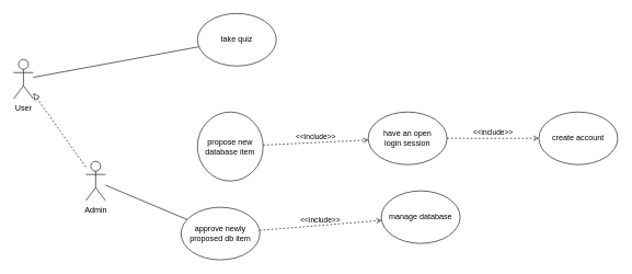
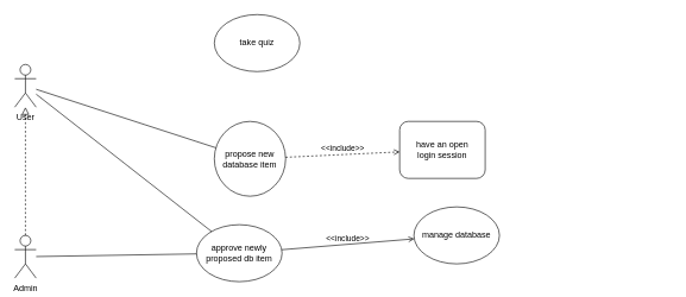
  <mxCell id="0" />
  <mxCell id="1" parent="0" />
  <mxCell id="2" value="User" style="shape=umlActor;verticalLabelPosition=bottom;verticalAlign=top;html=1;outlineConnect=0;" vertex="1" parent="1"><mxGeometry x="20" y="90" width="30" height="60" as="geometry" /></mxCell>
  <mxCell id="3" value="take quiz" style="ellipse;whiteSpace=wrap;html=1;" vertex="1" parent="1"><mxGeometry x="300" y="20" width="120" height="80" as="geometry" /></mxCell>
- <mxCell id="4" value="" style="endArrow=none;html=1;rounded=0;" edge="1" parent="1" source="2" target="3"><mxGeometry width="50" height="50" relative="1" as="geometry"><mxPoint x="460" y="210" as="sourcePoint" /><mxPoint x="510" y="160" as="targetPoint" /></mxGeometry></mxCell>
+ <mxCell id="4" value="" style="endArrow=none;html=1;rounded=0;" edge="1" parent="1" source="2" target="13"><mxGeometry width="50" height="50" relative="1" as="geometry"><mxPoint x="460" y="210" as="sourcePoint" /><mxPoint x="510" y="160" as="targetPoint" /></mxGeometry></mxCell>
  <mxCell id="5" value="propose new database item" style="ellipse;whiteSpace=wrap;html=1;" vertex="1" parent="1"><mxGeometry x="300" y="170" width="100" height="105" as="geometry" /></mxCell>
- <mxCell id="7" value="have an open &lt;br&gt;login session" style="ellipse;whiteSpace=wrap;html=1;" vertex="1" parent="1"><mxGeometry x="560" y="170" width="120" height="80" as="geometry" /></mxCell>
- <mxCell id="8" value="create account" style="ellipse;whiteSpace=wrap;html=1;" vertex="1" parent="1"><mxGeometry x="820" y="170" width="120" height="80" as="geometry" /></mxCell>
+ <mxCell id="6" value="" style="endArrow=none;html=1;rounded=0;" edge="1" parent="1" target="5" source="2"><mxGeometry width="50" height="50" relative="1" as="geometry"><mxPoint x="100" y="250" as="sourcePoint" /><mxPoint x="510" y="280" as="targetPoint" /></mxGeometry></mxCell>
+ <mxCell id="7" value="have an open &lt;br&gt;login session" style="whiteSpace=wrap;html=1;rounded=1;" vertex="1" parent="1"><mxGeometry x="560" y="170" width="120" height="80" as="geometry" /></mxCell>
  <mxCell id="9" value="&amp;lt;&amp;lt;include&amp;gt;&amp;gt;" style="html=1;verticalAlign=bottom;labelBackgroundColor=none;endArrow=open;endFill=0;dashed=1;rounded=0;" edge="1" parent="1" source="5" target="7"><mxGeometry width="160" relative="1" as="geometry"><mxPoint x="410" y="190" as="sourcePoint" /><mxPoint x="570" y="190" as="targetPoint" /></mxGeometry></mxCell>
- <mxCell id="10" value="&amp;lt;&amp;lt;include&amp;gt;&amp;gt;" style="html=1;verticalAlign=bottom;labelBackgroundColor=none;endArrow=open;endFill=0;dashed=1;rounded=0;" edge="1" parent="1" source="7" target="8"><mxGeometry width="160" relative="1" as="geometry"><mxPoint x="680" y="209.58" as="sourcePoint" /><mxPoint x="820" y="209.58" as="targetPoint" /></mxGeometry></mxCell>
- <mxCell id="11" value="Admin" style="shape=umlActor;verticalLabelPosition=bottom;verticalAlign=top;html=1;" vertex="1" parent="1"><mxGeometry x="130" y="245" width="30" height="60" as="geometry" /></mxCell>
+ <mxCell id="11" value="Admin" style="shape=umlActor;verticalLabelPosition=bottom;verticalAlign=top;html=1;" vertex="1" parent="1"><mxGeometry x="20" y="330" width="30" height="60" as="geometry" /></mxCell>
  <mxCell id="12" value="" style="endArrow=block;startArrow=none;endFill=0;startFill=0;endSize=8;html=1;verticalAlign=bottom;dashed=1;labelBackgroundColor=none;rounded=0;" edge="1" parent="1" source="11" target="2"><mxGeometry width="160" relative="1" as="geometry"><mxPoint x="35" y="320" as="sourcePoint" /><mxPoint x="40" y="190" as="targetPoint" /></mxGeometry></mxCell>
  <mxCell id="13" value="approve newly proposed db item" style="ellipse;whiteSpace=wrap;html=1;" vertex="1" parent="1"><mxGeometry x="275" y="315" width="120" height="80" as="geometry" /></mxCell>
  <mxCell id="14" value="manage database" style="ellipse;whiteSpace=wrap;html=1;" vertex="1" parent="1"><mxGeometry x="580" y="290" width="120" height="80" as="geometry" /></mxCell>
  <mxCell id="15" value="" style="endArrow=none;html=1;rounded=0;" edge="1" parent="1" source="11" target="13"><mxGeometry width="50" height="50" relative="1" as="geometry"><mxPoint x="60" y="366" as="sourcePoint" /><mxPoint x="312" y="320" as="targetPoint" /></mxGeometry></mxCell>
- <mxCell id="16" value="&amp;lt;&amp;lt;include&amp;gt;&amp;gt;" style="html=1;verticalAlign=bottom;labelBackgroundColor=none;endArrow=open;endFill=0;dashed=1;rounded=0;" edge="1" parent="1" source="13" target="14"><mxGeometry width="160" relative="1" as="geometry"><mxPoint x="430" y="359.58" as="sourcePoint" /><mxPoint x="540" y="360" as="targetPoint" /></mxGeometry></mxCell>
+ <mxCell id="16" value="&amp;lt;&amp;lt;include&amp;gt;&amp;gt;" style="html=1;verticalAlign=bottom;labelBackgroundColor=none;endArrow=open;endFill=0;dashed=0;rounded=0;" edge="1" parent="1" source="13" target="14"><mxGeometry width="160" relative="1" as="geometry"><mxPoint x="430" y="359.58" as="sourcePoint" /><mxPoint x="540" y="360" as="targetPoint" /></mxGeometry></mxCell>
